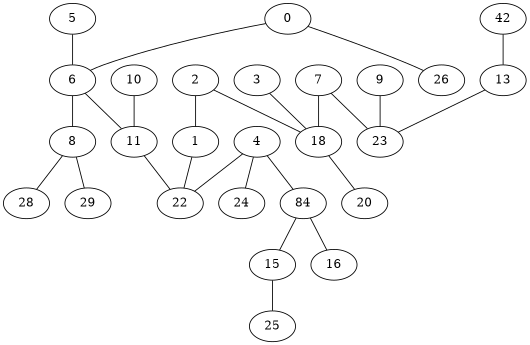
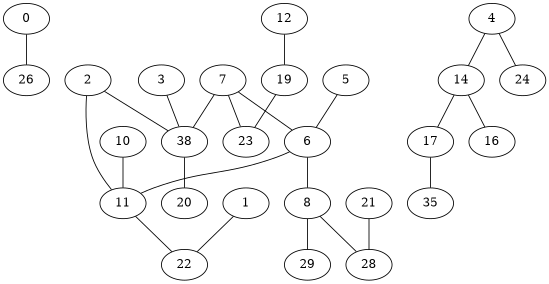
  graph {
    0
    6
    26
    11
    8
    1
    22
    2
-   18
+   18 [label=38]
    20
    3
    4
-   14 [label=84]
+   14
    24
-   15
+   15 [label=17]
    16
    5
    28
    29
    7
    23
-   9
    10
-   12 [label=42]
-   19 [label=13]
-   25
-   0 -- 6
+   12
+   19
+   25 [label=35]
+   21
+   7 -- 6
    0 -- 26
    6 -- 11
    6 -- 8
    11 -- 22
    8 -- 28
    8 -- 29
    1 -- 22
-   2 -- 1
+   2 -- 11
    2 -- 18
    18 -- 20
    3 -- 18
-   4 -- 22
    4 -- 14
    4 -- 24
    14 -- 15
    14 -- 16
    15 -- 25
    5 -- 6
    7 -- 18
    7 -- 23
-   9 -- 23
    10 -- 11
    12 -- 19
    19 -- 23
+   21 -- 28
  }
